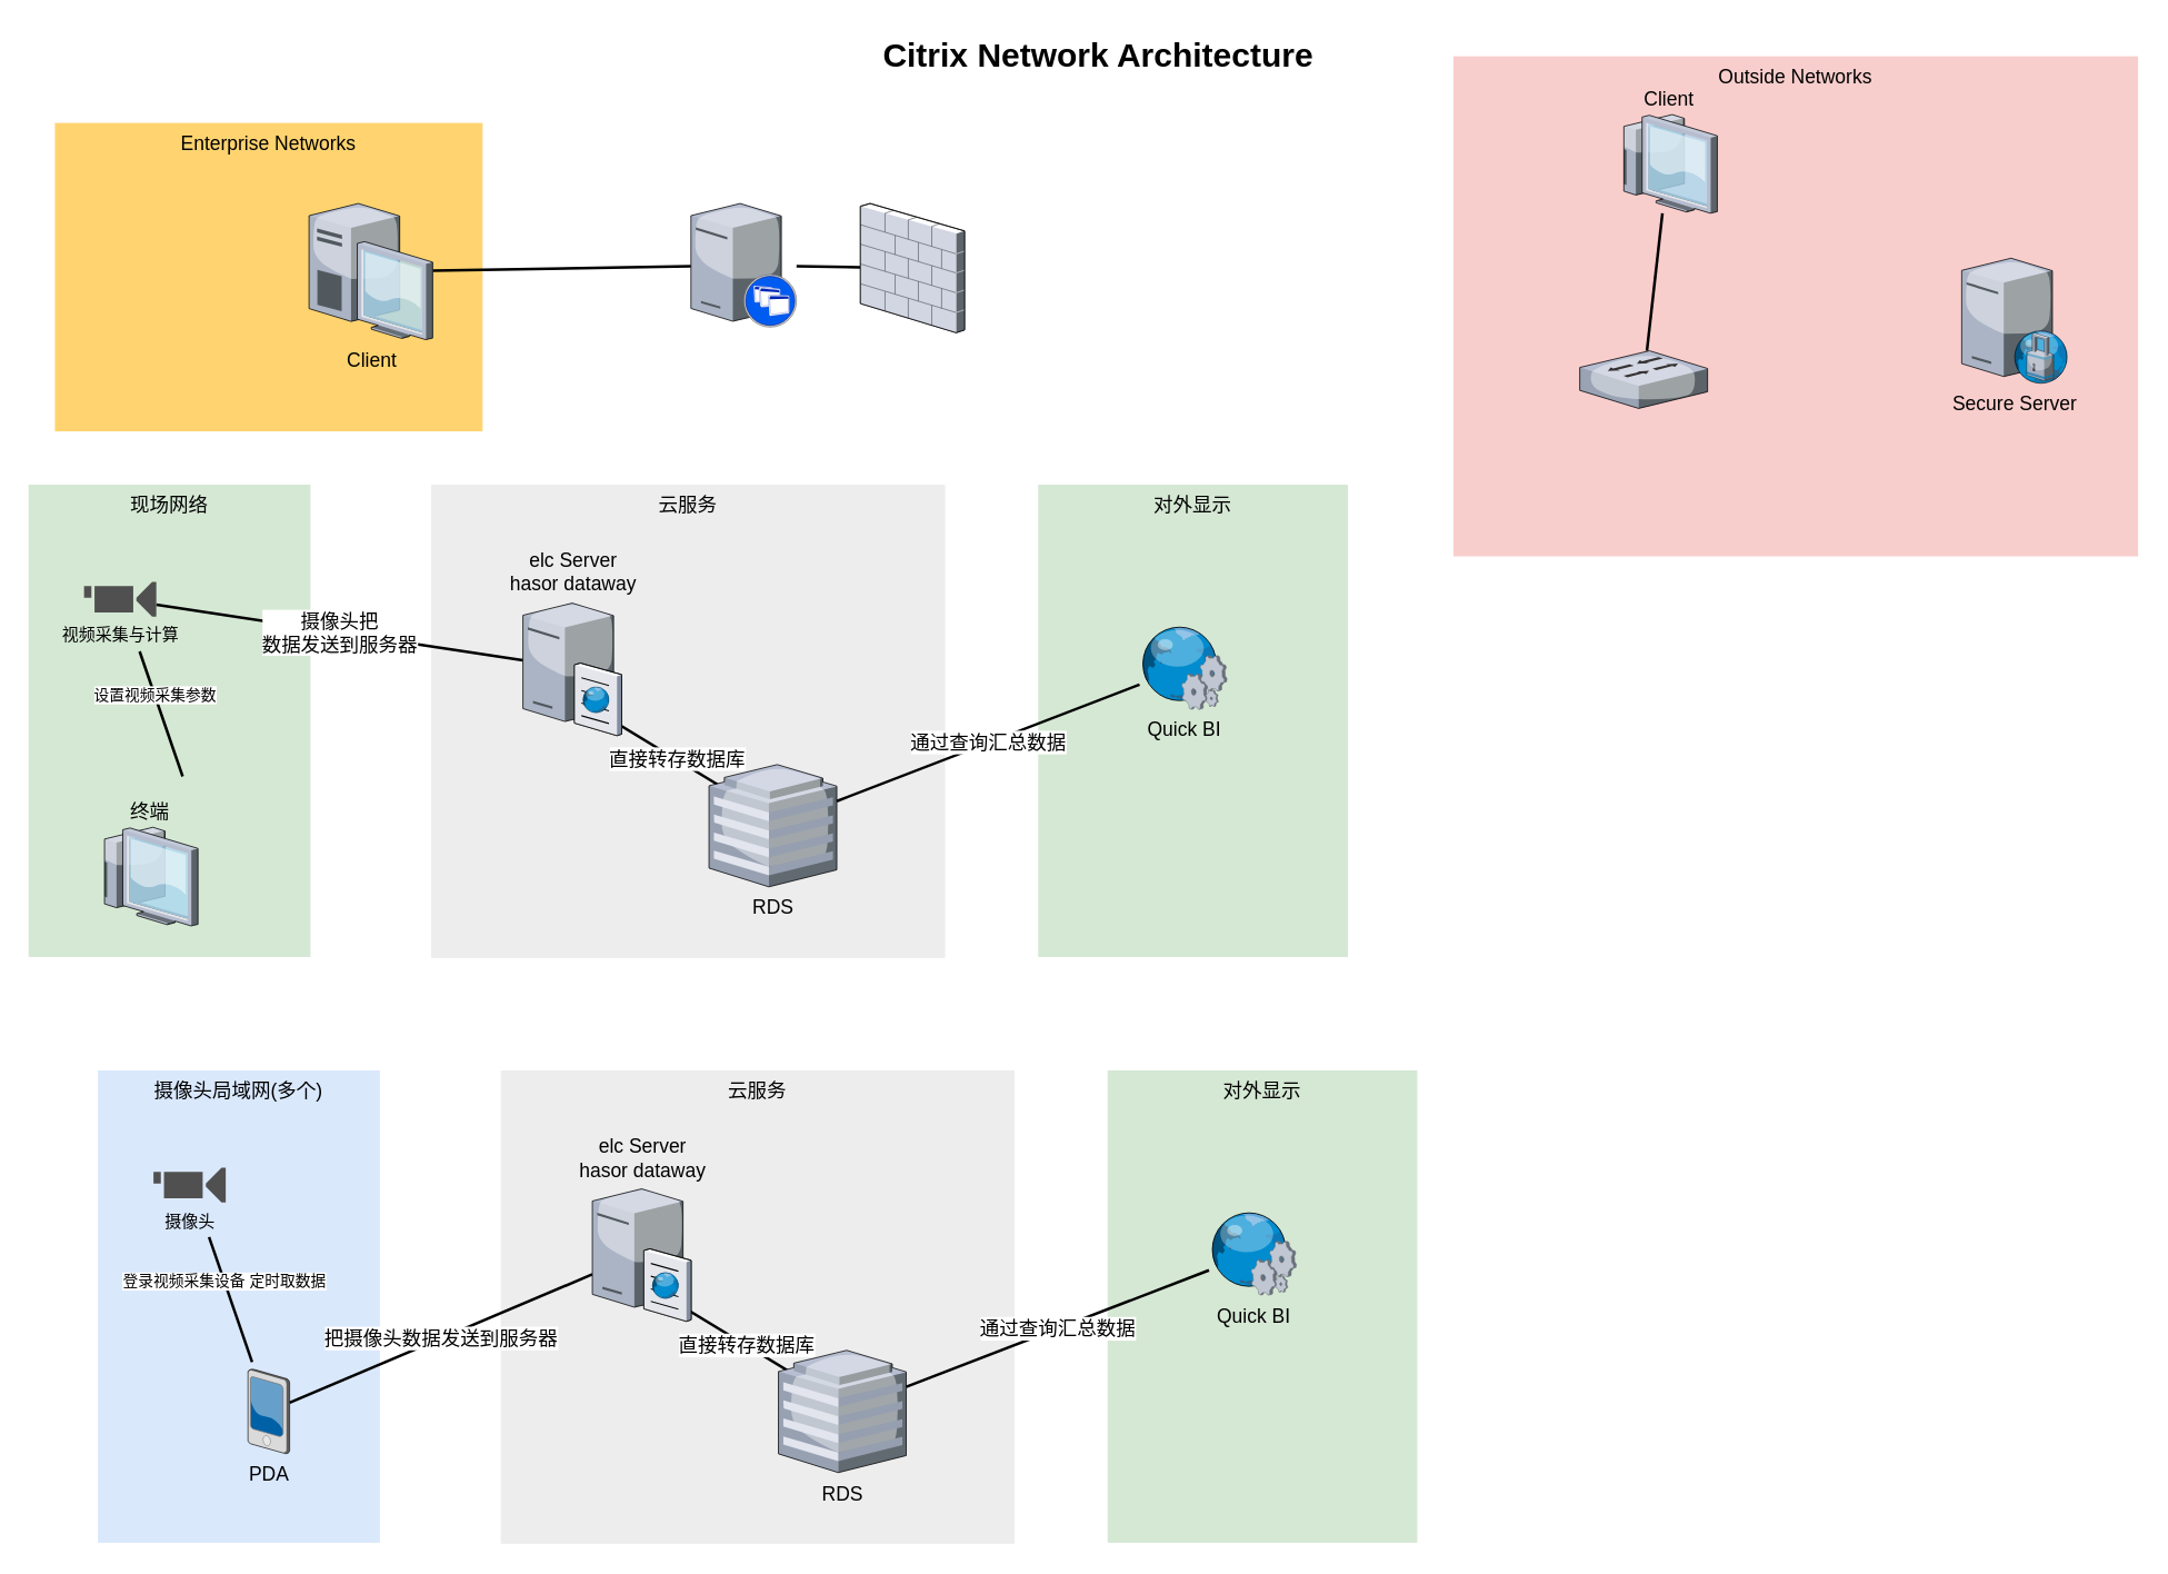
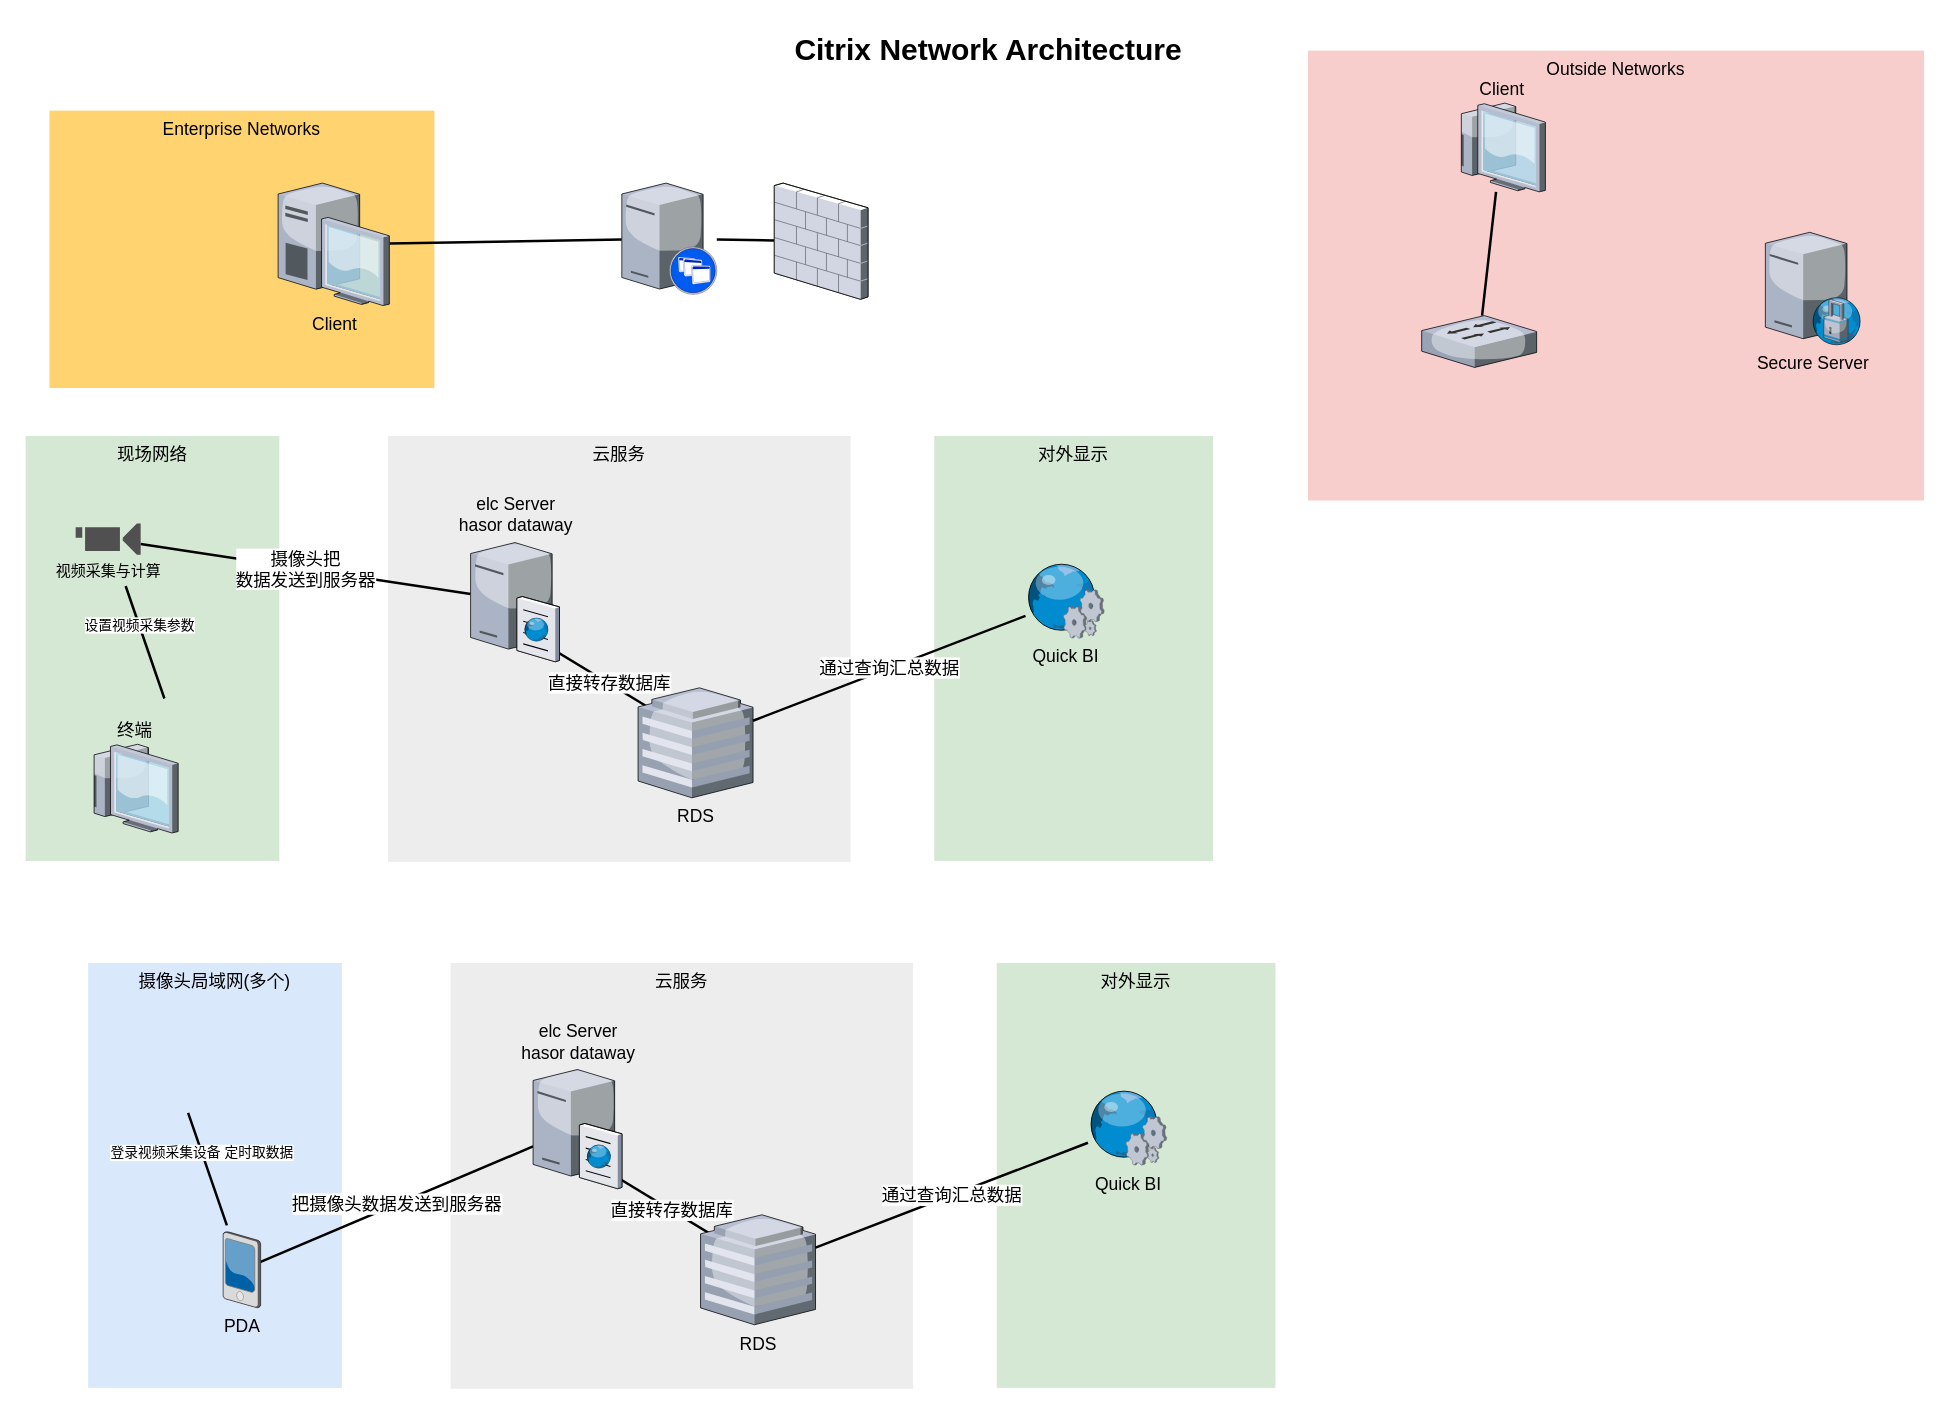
  <mxCell id="0" style=";html=1;" />
  <mxCell id="1" style=";html=1;" parent="0" />
  <mxCell id="2" value="Outside Networks" style="whiteSpace=wrap;html=1;fillColor=#f8cecc;fontSize=14;strokeColor=none;verticalAlign=top;" parent="1" vertex="1"><mxGeometry x="1046" y="40" width="493" height="360" as="geometry" /></mxCell>
  <mxCell id="3" value="对外显示" style="whiteSpace=wrap;html=1;fillColor=#d5e8d4;fontSize=14;strokeColor=none;verticalAlign=top;" parent="1" vertex="1"><mxGeometry x="797" y="770" width="223" height="340" as="geometry" /></mxCell>
  <mxCell id="4" value="云服务" style="whiteSpace=wrap;html=1;fillColor=#EDEDED;fontSize=14;strokeColor=none;verticalAlign=top;" parent="1" vertex="1"><mxGeometry x="360" y="770" width="370" height="340.75" as="geometry" /></mxCell>
  <mxCell id="5" value="摄像头局域网(多个)" style="whiteSpace=wrap;html=1;fillColor=#dae8fc;fontSize=14;strokeColor=none;verticalAlign=top;" parent="1" vertex="1"><mxGeometry x="70" y="770" width="203" height="340" as="geometry" /></mxCell>
  <mxCell id="6" value="Enterprise Networks" style="whiteSpace=wrap;html=1;fillColor=#FFD470;gradientColor=none;fontSize=14;strokeColor=none;verticalAlign=top;" parent="1" vertex="1"><mxGeometry x="39" y="88" width="308" height="222" as="geometry" /></mxCell>
  <mxCell id="7" style="edgeStyle=none;rounded=0;html=1;startSize=10;endSize=10;jettySize=auto;orthogonalLoop=1;fontSize=14;endArrow=none;endFill=0;strokeWidth=2;" parent="1" source="8" target="12" edge="1"><mxGeometry relative="1" as="geometry" /></mxCell>
  <mxCell id="8" value="Client" style="verticalLabelPosition=bottom;aspect=fixed;html=1;verticalAlign=top;strokeColor=none;shape=mxgraph.citrix.desktop;fillColor=#66B2FF;gradientColor=#0066CC;fontSize=14;" parent="1" vertex="1"><mxGeometry x="222" y="146" width="89" height="98" as="geometry" /></mxCell>
  <mxCell id="9" value="把摄像头数据发送到服务器" style="edgeStyle=none;rounded=0;html=1;startSize=10;endSize=10;jettySize=auto;orthogonalLoop=1;fontSize=14;endArrow=none;endFill=0;strokeWidth=2;" parent="1" source="10" target="16" edge="1"><mxGeometry relative="1" as="geometry" /></mxCell>
  <mxCell id="10" value="PDA" style="verticalLabelPosition=bottom;aspect=fixed;html=1;verticalAlign=top;strokeColor=none;shape=mxgraph.citrix.pda;fillColor=#66B2FF;gradientColor=#0066CC;fontSize=14;" parent="1" vertex="1"><mxGeometry x="178" y="985" width="30" height="61" as="geometry" /></mxCell>
  <mxCell id="11" style="edgeStyle=none;rounded=0;html=1;startSize=10;endSize=10;jettySize=auto;orthogonalLoop=1;fontSize=14;endArrow=none;endFill=0;strokeWidth=2;" parent="1" source="12" target="17" edge="1"><mxGeometry relative="1" as="geometry" /></mxCell>
  <mxCell id="12" value="" style="verticalLabelPosition=bottom;aspect=fixed;html=1;verticalAlign=top;strokeColor=none;shape=mxgraph.citrix.xenapp_server;fillColor=#66B2FF;gradientColor=#0066CC;fontSize=14;" parent="1" vertex="1"><mxGeometry x="497" y="146" width="76" height="89" as="geometry" /></mxCell>
  <mxCell id="13" value="直接转存数据库" style="edgeStyle=none;rounded=0;html=1;startSize=10;endSize=10;jettySize=auto;orthogonalLoop=1;fontSize=14;endArrow=none;endFill=0;strokeWidth=2;exitX=0.417;exitY=0.673;exitDx=0;exitDy=0;exitPerimeter=0;entryX=0.639;entryY=0.526;entryDx=0;entryDy=0;entryPerimeter=0;" parent="1" source="16" target="18" edge="1"><mxGeometry relative="1" as="geometry"><mxPoint x="842.643" y="613.5" as="sourcePoint" /></mxGeometry></mxCell>
  <mxCell id="14" style="edgeStyle=none;rounded=0;html=1;startSize=10;endSize=10;jettySize=auto;orthogonalLoop=1;fontSize=14;endArrow=none;endFill=0;strokeWidth=2;" parent="1" edge="1"><mxGeometry relative="1" as="geometry"><mxPoint x="181" y="980" as="sourcePoint" /><mxPoint x="150" y="890" as="targetPoint" /></mxGeometry></mxCell>
  <mxCell id="15" value="登录视频采集设备 定时取数据" style="edgeLabel;html=1;align=center;verticalAlign=middle;resizable=0;points=[];" parent="14" vertex="1" connectable="0"><mxGeometry x="0.314" relative="1" as="geometry"><mxPoint y="1" as="offset" /></mxGeometry></mxCell>
  <mxCell id="16" value="elc Server&lt;br&gt;hasor dataway" style="verticalLabelPosition=top;aspect=fixed;html=1;verticalAlign=bottom;strokeColor=none;shape=mxgraph.citrix.cache_server;fillColor=#66B2FF;gradientColor=#0066CC;fontSize=14;labelPosition=center;align=center;" parent="1" vertex="1"><mxGeometry x="426" y="853" width="71" height="97.5" as="geometry" /></mxCell>
  <mxCell id="17" value="" style="verticalLabelPosition=bottom;aspect=fixed;html=1;verticalAlign=top;strokeColor=none;shape=mxgraph.citrix.firewall;fillColor=#66B2FF;gradientColor=#0066CC;fontSize=14;" parent="1" vertex="1"><mxGeometry x="619" y="146" width="75" height="93" as="geometry" /></mxCell>
  <mxCell id="18" value="RDS" style="verticalLabelPosition=bottom;aspect=fixed;html=1;verticalAlign=top;strokeColor=none;shape=mxgraph.citrix.hq_enterprise;fillColor=#66B2FF;gradientColor=#0066CC;fontSize=14;" parent="1" vertex="1"><mxGeometry x="560" y="971.5" width="92" height="88" as="geometry" /></mxCell>
  <mxCell id="19" value="Secure Server" style="verticalLabelPosition=bottom;aspect=fixed;html=1;verticalAlign=top;strokeColor=none;shape=mxgraph.citrix.proxy_server;fillColor=#66B2FF;gradientColor=#0066CC;fontSize=14;" parent="1" vertex="1"><mxGeometry x="1412" y="185.38" width="76.5" height="90" as="geometry" /></mxCell>
  <mxCell id="20" style="edgeStyle=none;rounded=0;html=1;startSize=10;endSize=10;jettySize=auto;orthogonalLoop=1;fontSize=14;endArrow=none;endFill=0;strokeWidth=2;" parent="1" source="21" target="22" edge="1"><mxGeometry relative="1" as="geometry" /></mxCell>
  <mxCell id="21" value="" style="verticalLabelPosition=bottom;aspect=fixed;html=1;verticalAlign=top;strokeColor=none;shape=mxgraph.citrix.switch;fillColor=#66B2FF;gradientColor=#0066CC;fontSize=14;" parent="1" vertex="1"><mxGeometry x="1137" y="252" width="92" height="41.5" as="geometry" /></mxCell>
  <mxCell id="22" value="Client" style="verticalLabelPosition=top;aspect=fixed;html=1;verticalAlign=bottom;strokeColor=none;shape=mxgraph.citrix.thin_client;fillColor=#66B2FF;gradientColor=#0066CC;fontSize=14;labelPosition=center;align=center;" parent="1" vertex="1"><mxGeometry x="1165" y="82" width="71" height="71" as="geometry" /></mxCell>
  <mxCell id="23" value="通过查询汇总数据" style="edgeStyle=none;rounded=0;html=1;startSize=10;endSize=10;jettySize=auto;orthogonalLoop=1;fontSize=14;endArrow=none;endFill=0;strokeWidth=2;" parent="1" source="24" target="18" edge="1"><mxGeometry relative="1" as="geometry"><mxPoint x="861.754" y="613.5" as="targetPoint" /></mxGeometry></mxCell>
  <mxCell id="24" value="Quick BI" style="verticalLabelPosition=bottom;aspect=fixed;html=1;verticalAlign=top;strokeColor=none;shape=mxgraph.citrix.web_service;fillColor=#66B2FF;gradientColor=#0066CC;fontSize=14;" parent="1" vertex="1"><mxGeometry x="870" y="871.75" width="63" height="60" as="geometry" /></mxCell>
  <mxCell id="25" value="Citrix Network Architecture" style="text;strokeColor=none;fillColor=none;html=1;fontSize=24;fontStyle=1;verticalAlign=middle;align=center;" parent="1" vertex="1"><mxGeometry x="359" y="20" width="861" height="40" as="geometry" /></mxCell>
- <mxCell id="26" value="摄像头" style="pointerEvents=1;shadow=0;dashed=0;html=1;strokeColor=none;fillColor=#505050;labelPosition=center;verticalLabelPosition=bottom;verticalAlign=top;outlineConnect=0;align=center;shape=mxgraph.office.devices.video_camera;" parent="1" vertex="1"><mxGeometry x="110" y="840" width="52" height="25" as="geometry" /></mxCell>
  <mxCell id="27" value="对外显示" style="whiteSpace=wrap;html=1;fillColor=#d5e8d4;fontSize=14;strokeColor=none;verticalAlign=top;" vertex="1" parent="1"><mxGeometry x="747" y="348.38" width="223" height="340" as="geometry" /></mxCell>
  <mxCell id="28" value="云服务" style="whiteSpace=wrap;html=1;fillColor=#EDEDED;fontSize=14;strokeColor=none;verticalAlign=top;" vertex="1" parent="1"><mxGeometry x="310" y="348.38" width="370" height="340.75" as="geometry" /></mxCell>
  <mxCell id="29" value="现场网络" style="whiteSpace=wrap;html=1;fillColor=#d5e8d4;fontSize=14;strokeColor=none;verticalAlign=top;" vertex="1" parent="1"><mxGeometry x="20" y="348.38" width="203" height="340" as="geometry" /></mxCell>
  <mxCell id="30" value="摄像头把&lt;br&gt;数据发送到服务器" style="edgeStyle=none;rounded=0;html=1;startSize=10;endSize=10;jettySize=auto;orthogonalLoop=1;fontSize=14;endArrow=none;endFill=0;strokeWidth=2;" edge="1" parent="1" source="38" target="34"><mxGeometry relative="1" as="geometry" /></mxCell>
  <mxCell id="31" value="直接转存数据库" style="edgeStyle=none;rounded=0;html=1;startSize=10;endSize=10;jettySize=auto;orthogonalLoop=1;fontSize=14;endArrow=none;endFill=0;strokeWidth=2;exitX=0.417;exitY=0.673;exitDx=0;exitDy=0;exitPerimeter=0;entryX=0.639;entryY=0.526;entryDx=0;entryDy=0;entryPerimeter=0;" edge="1" parent="1" source="34" target="35"><mxGeometry relative="1" as="geometry"><mxPoint x="792.643" y="191.88" as="sourcePoint" /></mxGeometry></mxCell>
  <mxCell id="32" style="edgeStyle=none;rounded=0;html=1;startSize=10;endSize=10;jettySize=auto;orthogonalLoop=1;fontSize=14;endArrow=none;endFill=0;strokeWidth=2;" edge="1" parent="1"><mxGeometry relative="1" as="geometry"><mxPoint x="131" y="558.38" as="sourcePoint" /><mxPoint x="100" y="468.38" as="targetPoint" /></mxGeometry></mxCell>
  <mxCell id="33" value="设置视频采集参数" style="edgeLabel;html=1;align=center;verticalAlign=middle;resizable=0;points=[];" vertex="1" connectable="0" parent="32"><mxGeometry x="0.314" relative="1" as="geometry"><mxPoint y="1" as="offset" /></mxGeometry></mxCell>
  <mxCell id="34" value="elc Server&lt;br&gt;hasor dataway" style="verticalLabelPosition=top;aspect=fixed;html=1;verticalAlign=bottom;strokeColor=none;shape=mxgraph.citrix.cache_server;fillColor=#66B2FF;gradientColor=#0066CC;fontSize=14;labelPosition=center;align=center;" vertex="1" parent="1"><mxGeometry x="376" y="431.38" width="71" height="97.5" as="geometry" /></mxCell>
  <mxCell id="35" value="RDS" style="verticalLabelPosition=bottom;aspect=fixed;html=1;verticalAlign=top;strokeColor=none;shape=mxgraph.citrix.hq_enterprise;fillColor=#66B2FF;gradientColor=#0066CC;fontSize=14;" vertex="1" parent="1"><mxGeometry x="510" y="549.88" width="92" height="88" as="geometry" /></mxCell>
  <mxCell id="36" value="通过查询汇总数据" style="edgeStyle=none;rounded=0;html=1;startSize=10;endSize=10;jettySize=auto;orthogonalLoop=1;fontSize=14;endArrow=none;endFill=0;strokeWidth=2;" edge="1" parent="1" source="37" target="35"><mxGeometry relative="1" as="geometry"><mxPoint x="811.754" y="191.88" as="targetPoint" /></mxGeometry></mxCell>
  <mxCell id="37" value="Quick BI" style="verticalLabelPosition=bottom;aspect=fixed;html=1;verticalAlign=top;strokeColor=none;shape=mxgraph.citrix.web_service;fillColor=#66B2FF;gradientColor=#0066CC;fontSize=14;" vertex="1" parent="1"><mxGeometry x="820" y="450.13" width="63" height="60" as="geometry" /></mxCell>
  <mxCell id="38" value="视频采集与计算" style="pointerEvents=1;shadow=0;dashed=0;html=1;strokeColor=none;fillColor=#505050;labelPosition=center;verticalLabelPosition=bottom;verticalAlign=top;outlineConnect=0;align=center;shape=mxgraph.office.devices.video_camera;" vertex="1" parent="1"><mxGeometry x="60" y="418.38" width="52" height="25" as="geometry" /></mxCell>
  <mxCell id="39" value="终端" style="verticalLabelPosition=top;aspect=fixed;html=1;verticalAlign=bottom;strokeColor=none;shape=mxgraph.citrix.thin_client;fillColor=#66B2FF;gradientColor=#0066CC;fontSize=14;labelPosition=center;align=center;" vertex="1" parent="1"><mxGeometry x="71" y="595" width="71" height="71" as="geometry" /></mxCell>
